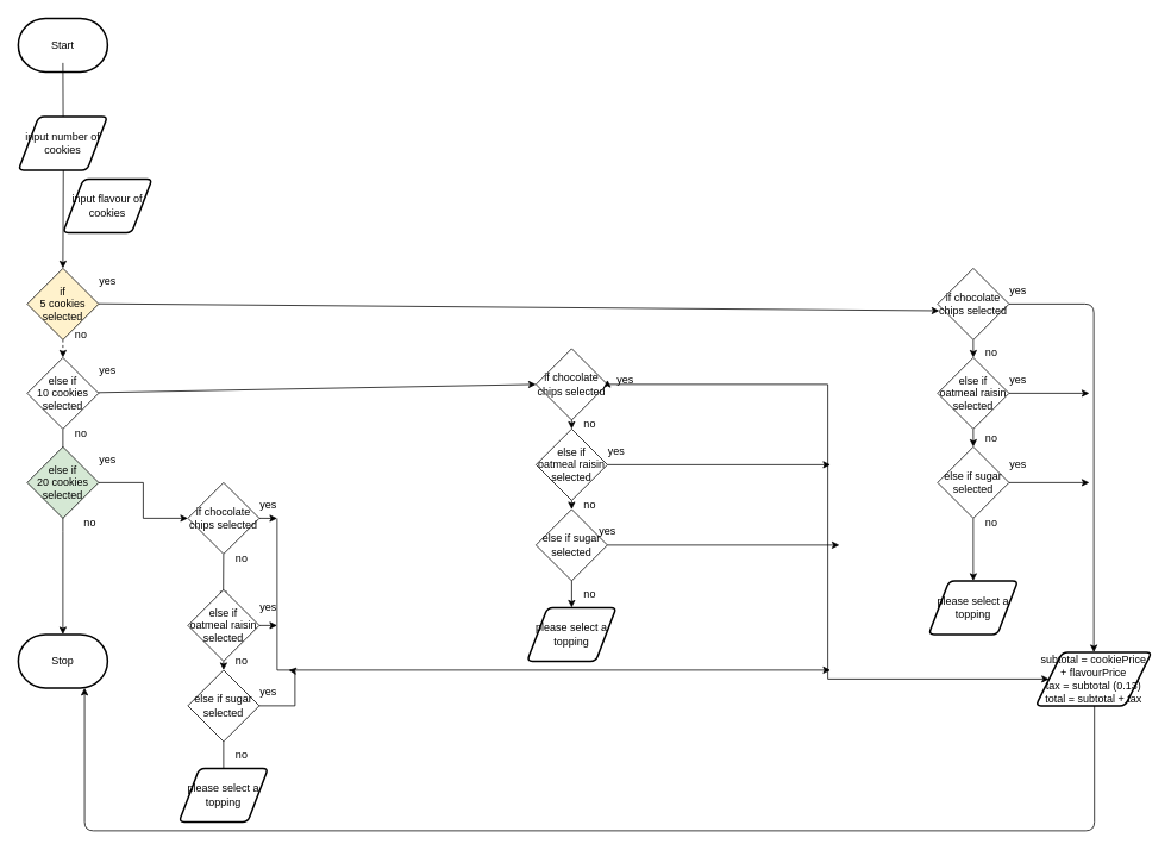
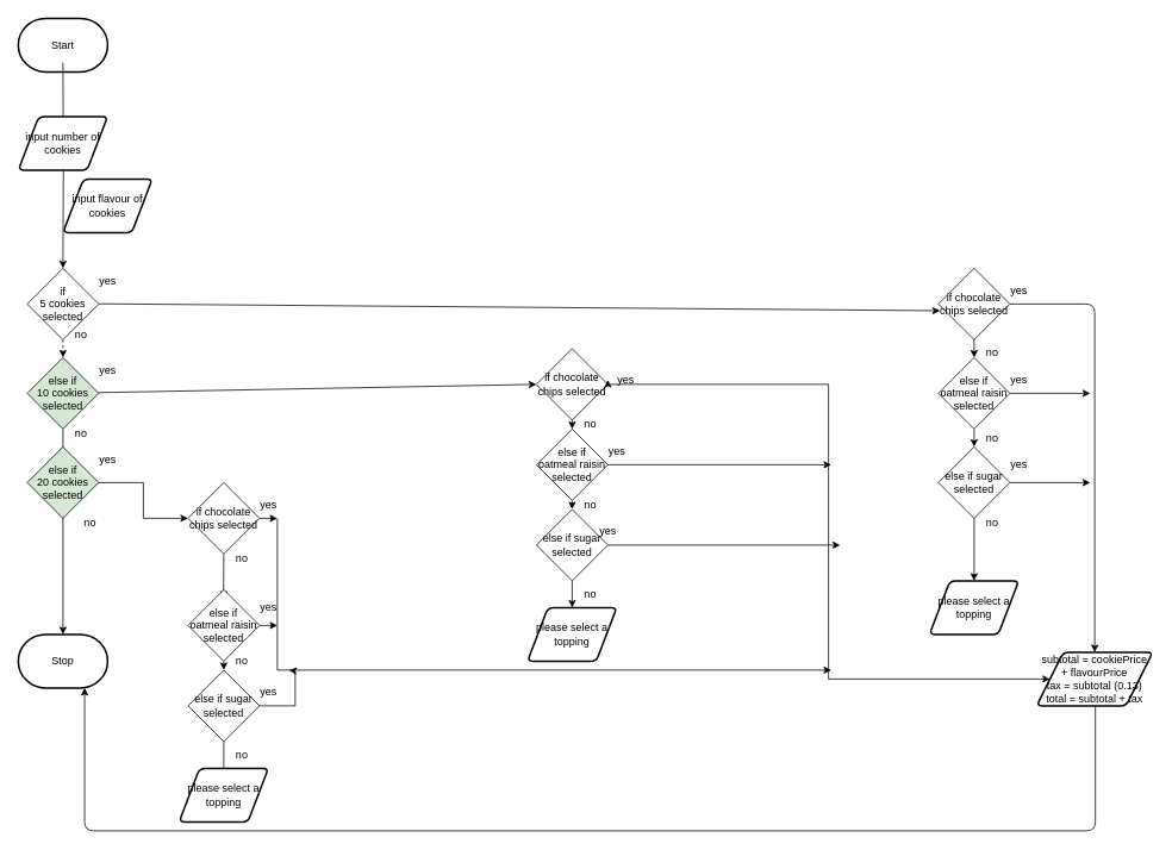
  <mxCell id="0" />
  <mxCell id="1" parent="0" />
  <mxCell id="2" style="edgeStyle=orthogonalEdgeStyle;html=1;rounded=0;" parent="1" source="22" edge="1"><mxGeometry relative="1" as="geometry"><mxPoint x="70" y="70" as="sourcePoint" /><mxPoint x="70" y="710" as="targetPoint" /></mxGeometry></mxCell>
  <mxCell id="3" value="Start" style="strokeWidth=2;html=1;shape=mxgraph.flowchart.terminator;whiteSpace=wrap;" parent="1" vertex="1"><mxGeometry x="20" y="20" width="100" height="60" as="geometry" /></mxCell>
  <mxCell id="4" value="Stop" style="strokeWidth=2;html=1;shape=mxgraph.flowchart.terminator;whiteSpace=wrap;" parent="1" vertex="1"><mxGeometry x="20" y="710" width="100" height="60" as="geometry" /></mxCell>
  <mxCell id="5" style="edgeStyle=none;html=1;entryX=0.023;entryY=0.594;entryDx=0;entryDy=0;entryPerimeter=0;" edge="1" parent="1" target="15"><mxGeometry relative="1" as="geometry"><mxPoint x="190" y="340" as="targetPoint" /><mxPoint x="109.728" y="339.728" as="sourcePoint" /></mxGeometry></mxCell>
  <mxCell id="6" style="edgeStyle=elbowEdgeStyle;html=1;rounded=0;curved=0;" edge="1" parent="1" source="7"><mxGeometry relative="1" as="geometry"><mxPoint x="210" y="580" as="targetPoint" /></mxGeometry></mxCell>
  <mxCell id="7" value="else if&lt;div&gt;20 cookies selected&lt;/div&gt;" style="rhombus;whiteSpace=wrap;html=1;fillColor=#d5e8d4;" vertex="1" parent="1"><mxGeometry x="30" y="500" width="80" height="80" as="geometry" /></mxCell>
  <mxCell id="8" value="yes" style="text;html=1;align=center;verticalAlign=middle;resizable=0;points=[];autosize=1;strokeColor=none;fillColor=none;" vertex="1" parent="1"><mxGeometry x="100" y="300" width="40" height="30" as="geometry" /></mxCell>
  <mxCell id="9" value="yes" style="text;html=1;align=center;verticalAlign=middle;resizable=0;points=[];autosize=1;strokeColor=none;fillColor=none;" vertex="1" parent="1"><mxGeometry x="100" y="500" width="40" height="30" as="geometry" /></mxCell>
  <mxCell id="10" value="no" style="text;html=1;align=center;verticalAlign=middle;resizable=0;points=[];autosize=1;strokeColor=none;fillColor=none;" vertex="1" parent="1"><mxGeometry x="80" y="570" width="40" height="30" as="geometry" /></mxCell>
  <mxCell id="11" value="no" style="text;html=1;align=center;verticalAlign=middle;resizable=0;points=[];autosize=1;strokeColor=none;fillColor=none;" vertex="1" parent="1"><mxGeometry x="70" y="360" width="40" height="30" as="geometry" /></mxCell>
  <mxCell id="12" value="no" style="text;html=1;align=center;verticalAlign=middle;resizable=0;points=[];autosize=1;strokeColor=none;fillColor=none;" vertex="1" parent="1"><mxGeometry x="70" y="470" width="40" height="30" as="geometry" /></mxCell>
  <mxCell id="13" style="edgeStyle=orthogonalEdgeStyle;html=1;entryX=0.5;entryY=0;entryDx=0;entryDy=0;" edge="1" parent="1" source="15" target="19"><mxGeometry relative="1" as="geometry"><mxPoint x="730" y="330" as="targetPoint" /></mxGeometry></mxCell>
  <mxCell id="14" style="edgeStyle=none;html=1;exitX=0.5;exitY=1;exitDx=0;exitDy=0;" edge="1" parent="1" source="15" target="27"><mxGeometry relative="1" as="geometry" /></mxCell>
  <mxCell id="15" value="if chocolate chips sele&lt;span style=&quot;font-family: monospace; font-size: 0px; text-align: start; text-wrap-mode: nowrap;&quot;&gt;%3CmxGraphModel%3E%3Croot%3E%3CmxCell%20id%3D%220%22%2F%3E%3CmxCell%20id%3D%221%22%20parent%3D%220%22%2F%3E%3CmxCell%20id%3D%222%22%20value%3D%22no%22%20style%3D%22text%3Bhtml%3D1%3Balign%3Dcenter%3BverticalAlign%3Dmiddle%3Bresizable%3D0%3Bpoints%3D%5B%5D%3Bautosize%3D1%3BstrokeColor%3Dnone%3BfillColor%3Dnone%3B%22%20vertex%3D%221%22%20parent%3D%221%22%3E%3CmxGeometry%20x%3D%22290%22%20y%3D%22860%22%20width%3D%2240%22%20height%3D%2230%22%20as%3D%22geometry%22%2F%3E%3C%2FmxCell%3E%3C%2Froot%3E%3C%2FmxGraphModel%3E&lt;/span&gt;cted" style="rhombus;whiteSpace=wrap;html=1;" vertex="1" parent="1"><mxGeometry x="1050" y="300" width="80" height="80" as="geometry" /></mxCell>
  <mxCell id="16" style="edgeStyle=elbowEdgeStyle;html=1;elbow=vertical;entryX=0.5;entryY=1;entryDx=0;entryDy=0;entryPerimeter=0;" edge="1" parent="1"><mxGeometry relative="1" as="geometry"><mxPoint x="94.25" y="770" as="targetPoint" /><mxPoint x="1225.75" y="770" as="sourcePoint" /><Array as="points"><mxPoint x="674.25" y="930" /></Array></mxGeometry></mxCell>
  <mxCell id="17" value="Text" style="edgeLabel;html=1;align=center;verticalAlign=middle;resizable=0;points=[];" vertex="1" connectable="0" parent="16"><mxGeometry x="-1" y="8" relative="1" as="geometry"><mxPoint x="-5" y="-7" as="offset" /></mxGeometry></mxCell>
  <mxCell id="18" value="Text" style="edgeLabel;html=1;align=center;verticalAlign=middle;resizable=0;points=[];" vertex="1" connectable="0" parent="16"><mxGeometry x="-1" y="11" relative="1" as="geometry"><mxPoint x="-3" y="-7" as="offset" /></mxGeometry></mxCell>
  <mxCell id="19" value="&lt;div&gt;&lt;font color=&quot;#000000&quot;&gt;subtotal = cookiePrice + flavourPrice&lt;/font&gt;&lt;/div&gt;&lt;div&gt;&lt;font color=&quot;#000000&quot;&gt;tax = subtotal (0.13)&lt;/font&gt;&lt;/div&gt;&lt;div&gt;&lt;font color=&quot;#000000&quot;&gt;total = subtotal + tax&lt;/font&gt;&lt;/div&gt;" style="shape=parallelogram;html=1;strokeWidth=2;perimeter=parallelogramPerimeter;whiteSpace=wrap;rounded=1;arcSize=12;size=0.23;" vertex="1" parent="1"><mxGeometry x="1160" y="730" width="130" height="60" as="geometry" /></mxCell>
  <mxCell id="20" value="" style="edgeStyle=orthogonalEdgeStyle;html=1;rounded=0;dashed=1;" edge="1" parent="1" source="24" target="22"><mxGeometry relative="1" as="geometry"><mxPoint x="70" y="70" as="sourcePoint" /><mxPoint x="70" y="710" as="targetPoint" /></mxGeometry></mxCell>
  <mxCell id="21" style="edgeStyle=none;html=1;entryX=0;entryY=0.5;entryDx=0;entryDy=0;" edge="1" parent="1" source="22" target="34"><mxGeometry relative="1" as="geometry" /></mxCell>
- <mxCell id="22" value="else if&lt;div&gt;10 cookies selected&lt;/div&gt;" style="rhombus;whiteSpace=wrap;html=1;" vertex="1" parent="1"><mxGeometry x="30" y="400" width="80" height="80" as="geometry" /></mxCell>
+ <mxCell id="22" value="else if&lt;div&gt;10 cookies selected&lt;/div&gt;" style="rhombus;whiteSpace=wrap;html=1;fillColor=#d5e8d4;" vertex="1" parent="1"><mxGeometry x="30" y="400" width="80" height="80" as="geometry" /></mxCell>
  <mxCell id="23" value="" style="edgeStyle=orthogonalEdgeStyle;html=1;rounded=0;" edge="1" parent="1" target="24"><mxGeometry relative="1" as="geometry"><mxPoint x="70" y="70" as="sourcePoint" /><mxPoint x="70" y="400" as="targetPoint" /></mxGeometry></mxCell>
- <mxCell id="24" value="if&lt;div&gt;5 cookies selected&lt;/div&gt;" style="rhombus;whiteSpace=wrap;html=1;fillColor=#fff2cc;" vertex="1" parent="1"><mxGeometry x="30" y="300" width="80" height="80" as="geometry" /></mxCell>
+ <mxCell id="24" value="if&lt;div&gt;5 cookies selected&lt;/div&gt;" style="rhombus;whiteSpace=wrap;html=1;" vertex="1" parent="1"><mxGeometry x="30" y="300" width="80" height="80" as="geometry" /></mxCell>
  <mxCell id="25" style="edgeStyle=none;html=1;exitX=0.5;exitY=1;exitDx=0;exitDy=0;entryX=0.5;entryY=0;entryDx=0;entryDy=0;" edge="1" parent="1" source="27" target="30"><mxGeometry relative="1" as="geometry" /></mxCell>
  <mxCell id="26" style="edgeStyle=none;html=1;" edge="1" parent="1" source="27"><mxGeometry relative="1" as="geometry"><mxPoint x="1220" y="440" as="targetPoint" /></mxGeometry></mxCell>
  <mxCell id="27" value="else if&lt;div&gt;oatmeal raisin selected&lt;/div&gt;" style="rhombus;whiteSpace=wrap;html=1;" vertex="1" parent="1"><mxGeometry x="1050" y="400" width="80" height="80" as="geometry" /></mxCell>
  <mxCell id="28" style="edgeStyle=none;html=1;" edge="1" parent="1" source="30"><mxGeometry relative="1" as="geometry"><mxPoint x="1220" y="540" as="targetPoint" /></mxGeometry></mxCell>
  <mxCell id="29" style="edgeStyle=none;html=1;" edge="1" parent="1" source="30"><mxGeometry relative="1" as="geometry"><mxPoint x="1090" y="650" as="targetPoint" /></mxGeometry></mxCell>
  <mxCell id="30" value="else if sugar selected" style="rhombus;whiteSpace=wrap;html=1;" vertex="1" parent="1"><mxGeometry x="1050" y="500" width="80" height="80" as="geometry" /></mxCell>
  <mxCell id="31" value="please select a topping" style="shape=parallelogram;html=1;strokeWidth=2;perimeter=parallelogramPerimeter;whiteSpace=wrap;rounded=1;arcSize=12;size=0.23;" vertex="1" parent="1"><mxGeometry x="590" y="680" width="100" height="60" as="geometry" /></mxCell>
  <mxCell id="32" style="edgeStyle=elbowEdgeStyle;html=1;entryX=0;entryY=0.5;entryDx=0;entryDy=0;rounded=0;curved=0;exitX=1;exitY=0.5;exitDx=0;exitDy=0;" edge="1" parent="1" source="34" target="19"><mxGeometry relative="1" as="geometry"><mxPoint x="990" y="590" as="targetPoint" /></mxGeometry></mxCell>
  <mxCell id="33" style="edgeStyle=none;html=1;exitX=0.5;exitY=1;exitDx=0;exitDy=0;entryX=0.5;entryY=0;entryDx=0;entryDy=0;" edge="1" parent="1" source="34" target="37"><mxGeometry relative="1" as="geometry" /></mxCell>
  <mxCell id="34" value="if chocolate chips sele&lt;span style=&quot;font-family: monospace; font-size: 0px; text-align: start; text-wrap-mode: nowrap;&quot;&gt;%3CmxGraphModel%3E%3Croot%3E%3CmxCell%20id%3D%220%22%2F%3E%3CmxCell%20id%3D%221%22%20parent%3D%220%22%2F%3E%3CmxCell%20id%3D%222%22%20value%3D%22no%22%20style%3D%22text%3Bhtml%3D1%3Balign%3Dcenter%3BverticalAlign%3Dmiddle%3Bresizable%3D0%3Bpoints%3D%5B%5D%3Bautosize%3D1%3BstrokeColor%3Dnone%3BfillColor%3Dnone%3B%22%20vertex%3D%221%22%20parent%3D%221%22%3E%3CmxGeometry%20x%3D%22290%22%20y%3D%22860%22%20width%3D%2240%22%20height%3D%2230%22%20as%3D%22geometry%22%2F%3E%3C%2FmxCell%3E%3C%2Froot%3E%3C%2FmxGraphModel%3E&lt;/span&gt;cted" style="rhombus;whiteSpace=wrap;html=1;" vertex="1" parent="1"><mxGeometry x="600" y="390" width="80" height="80" as="geometry" /></mxCell>
  <mxCell id="35" style="edgeStyle=none;html=1;" edge="1" parent="1" source="37"><mxGeometry relative="1" as="geometry"><mxPoint x="930" y="520" as="targetPoint" /></mxGeometry></mxCell>
  <mxCell id="36" style="edgeStyle=none;html=1;exitX=0.5;exitY=1;exitDx=0;exitDy=0;entryX=0.5;entryY=0;entryDx=0;entryDy=0;" edge="1" parent="1" source="37" target="40"><mxGeometry relative="1" as="geometry" /></mxCell>
  <mxCell id="37" value="else if&lt;div&gt;oatmeal raisin selected&lt;/div&gt;" style="rhombus;whiteSpace=wrap;html=1;" vertex="1" parent="1"><mxGeometry x="600" y="480" width="80" height="80" as="geometry" /></mxCell>
  <mxCell id="38" style="edgeStyle=none;html=1;" edge="1" parent="1" source="40"><mxGeometry relative="1" as="geometry"><mxPoint x="940" y="610" as="targetPoint" /></mxGeometry></mxCell>
  <mxCell id="39" style="edgeStyle=none;html=1;entryX=0.5;entryY=0;entryDx=0;entryDy=0;" edge="1" parent="1" source="40" target="31"><mxGeometry relative="1" as="geometry" /></mxCell>
  <mxCell id="40" value="else if sugar selected" style="rhombus;whiteSpace=wrap;html=1;" vertex="1" parent="1"><mxGeometry x="600" y="570" width="80" height="80" as="geometry" /></mxCell>
  <mxCell id="41" style="edgeStyle=elbowEdgeStyle;html=1;elbow=vertical;rounded=0;curved=0;" edge="1" parent="1"><mxGeometry relative="1" as="geometry"><mxPoint x="930" y="750" as="targetPoint" /><mxPoint x="310" y="580" as="sourcePoint" /><Array as="points"><mxPoint x="660" y="750" /></Array></mxGeometry></mxCell>
  <mxCell id="42" style="edgeStyle=none;html=1;exitX=1;exitY=0.5;exitDx=0;exitDy=0;" edge="1" parent="1" source="44"><mxGeometry relative="1" as="geometry"><mxPoint x="310" y="580.143" as="targetPoint" /></mxGeometry></mxCell>
  <mxCell id="43" style="edgeStyle=none;html=1;exitX=0.5;exitY=1;exitDx=0;exitDy=0;" edge="1" parent="1" source="44"><mxGeometry relative="1" as="geometry"><mxPoint x="249.714" y="670" as="targetPoint" /></mxGeometry></mxCell>
  <mxCell id="44" value="if chocolate chips sele&lt;span style=&quot;font-family: monospace; font-size: 0px; text-align: start; text-wrap-mode: nowrap;&quot;&gt;%3CmxGraphModel%3E%3Croot%3E%3CmxCell%20id%3D%220%22%2F%3E%3CmxCell%20id%3D%221%22%20parent%3D%220%22%2F%3E%3CmxCell%20id%3D%222%22%20value%3D%22no%22%20style%3D%22text%3Bhtml%3D1%3Balign%3Dcenter%3BverticalAlign%3Dmiddle%3Bresizable%3D0%3Bpoints%3D%5B%5D%3Bautosize%3D1%3BstrokeColor%3Dnone%3BfillColor%3Dnone%3B%22%20vertex%3D%221%22%20parent%3D%221%22%3E%3CmxGeometry%20x%3D%22290%22%20y%3D%22860%22%20width%3D%2240%22%20height%3D%2230%22%20as%3D%22geometry%22%2F%3E%3C%2FmxCell%3E%3C%2Froot%3E%3C%2FmxGraphModel%3E&lt;/span&gt;cted" style="rhombus;whiteSpace=wrap;html=1;" vertex="1" parent="1"><mxGeometry x="210" y="540" width="80" height="80" as="geometry" /></mxCell>
  <mxCell id="45" style="edgeStyle=none;html=1;" edge="1" parent="1" source="47"><mxGeometry relative="1" as="geometry"><mxPoint x="310" y="700" as="targetPoint" /></mxGeometry></mxCell>
  <mxCell id="46" style="edgeStyle=none;html=1;exitX=0.5;exitY=1;exitDx=0;exitDy=0;" edge="1" parent="1" source="47" target="50"><mxGeometry relative="1" as="geometry" /></mxCell>
  <mxCell id="47" value="else if&lt;div&gt;oatmeal raisin selected&lt;/div&gt;" style="rhombus;whiteSpace=wrap;html=1;" vertex="1" parent="1"><mxGeometry x="210" y="660" width="80" height="80" as="geometry" /></mxCell>
  <mxCell id="48" style="edgeStyle=orthogonalEdgeStyle;html=1;rounded=0;curved=0;" edge="1" parent="1" source="50"><mxGeometry relative="1" as="geometry"><mxPoint x="323" y="750" as="targetPoint" /><Array as="points"><mxPoint x="330" y="790" /><mxPoint x="330" y="751" /><mxPoint x="323" y="751" /></Array></mxGeometry></mxCell>
  <mxCell id="49" style="edgeStyle=none;html=1;" edge="1" parent="1" source="50"><mxGeometry relative="1" as="geometry"><mxPoint x="250" y="880" as="targetPoint" /></mxGeometry></mxCell>
  <mxCell id="50" value="else if sugar selected" style="rhombus;whiteSpace=wrap;html=1;" vertex="1" parent="1"><mxGeometry x="210" y="750" width="80" height="80" as="geometry" /></mxCell>
  <mxCell id="51" value="please select a topping" style="shape=parallelogram;html=1;strokeWidth=2;perimeter=parallelogramPerimeter;whiteSpace=wrap;rounded=1;arcSize=12;size=0.23;" vertex="1" parent="1"><mxGeometry x="200" y="860" width="100" height="60" as="geometry" /></mxCell>
  <mxCell id="52" value="please select a topping" style="shape=parallelogram;html=1;strokeWidth=2;perimeter=parallelogramPerimeter;whiteSpace=wrap;rounded=1;arcSize=12;size=0.23;" vertex="1" parent="1"><mxGeometry x="1040" y="650" width="100" height="60" as="geometry" /></mxCell>
  <mxCell id="53" value="yes" style="text;html=1;align=center;verticalAlign=middle;resizable=0;points=[];autosize=1;strokeColor=none;fillColor=none;" vertex="1" parent="1"><mxGeometry x="280" y="550" width="40" height="30" as="geometry" /></mxCell>
  <mxCell id="54" value="yes" style="text;html=1;align=center;verticalAlign=middle;resizable=0;points=[];autosize=1;strokeColor=none;fillColor=none;" vertex="1" parent="1"><mxGeometry x="1120" y="410" width="40" height="30" as="geometry" /></mxCell>
  <mxCell id="55" value="yes" style="text;html=1;align=center;verticalAlign=middle;resizable=0;points=[];autosize=1;strokeColor=none;fillColor=none;" vertex="1" parent="1"><mxGeometry x="1120" y="310" width="40" height="30" as="geometry" /></mxCell>
  <mxCell id="56" value="yes" style="text;html=1;align=center;verticalAlign=middle;resizable=0;points=[];autosize=1;strokeColor=none;fillColor=none;" vertex="1" parent="1"><mxGeometry x="660" y="580" width="40" height="30" as="geometry" /></mxCell>
  <mxCell id="57" value="yes" style="text;html=1;align=center;verticalAlign=middle;resizable=0;points=[];autosize=1;strokeColor=none;fillColor=none;" vertex="1" parent="1"><mxGeometry x="670" y="490" width="40" height="30" as="geometry" /></mxCell>
  <mxCell id="58" value="" style="edgeStyle=elbowEdgeStyle;html=1;entryX=0;entryY=0.5;entryDx=0;entryDy=0;rounded=0;curved=0;" edge="1" parent="1" source="34" target="59"><mxGeometry relative="1" as="geometry"><mxPoint x="1171" y="760" as="targetPoint" /><mxPoint x="680" y="430" as="sourcePoint" /></mxGeometry></mxCell>
  <mxCell id="59" value="yes" style="text;html=1;align=center;verticalAlign=middle;resizable=0;points=[];autosize=1;strokeColor=none;fillColor=none;" vertex="1" parent="1"><mxGeometry x="680" y="410" width="40" height="30" as="geometry" /></mxCell>
  <mxCell id="60" value="yes" style="text;html=1;align=center;verticalAlign=middle;resizable=0;points=[];autosize=1;strokeColor=none;fillColor=none;" vertex="1" parent="1"><mxGeometry x="1120" y="505" width="40" height="30" as="geometry" /></mxCell>
  <mxCell id="61" value="no" style="text;html=1;align=center;verticalAlign=middle;resizable=0;points=[];autosize=1;strokeColor=none;fillColor=none;" vertex="1" parent="1"><mxGeometry x="640" y="460" width="40" height="30" as="geometry" /></mxCell>
  <mxCell id="62" value="no" style="text;html=1;align=center;verticalAlign=middle;resizable=0;points=[];autosize=1;strokeColor=none;fillColor=none;" vertex="1" parent="1"><mxGeometry x="640" y="550" width="40" height="30" as="geometry" /></mxCell>
  <mxCell id="63" value="no" style="text;html=1;align=center;verticalAlign=middle;resizable=0;points=[];autosize=1;strokeColor=none;fillColor=none;" vertex="1" parent="1"><mxGeometry x="640" y="650" width="40" height="30" as="geometry" /></mxCell>
  <mxCell id="64" value="no" style="text;html=1;align=center;verticalAlign=middle;resizable=0;points=[];autosize=1;strokeColor=none;fillColor=none;" vertex="1" parent="1"><mxGeometry x="1090" y="380" width="40" height="30" as="geometry" /></mxCell>
  <mxCell id="65" value="no" style="text;html=1;align=center;verticalAlign=middle;resizable=0;points=[];autosize=1;strokeColor=none;fillColor=none;" vertex="1" parent="1"><mxGeometry x="1090" y="475" width="40" height="30" as="geometry" /></mxCell>
  <mxCell id="66" value="no" style="text;html=1;align=center;verticalAlign=middle;resizable=0;points=[];autosize=1;strokeColor=none;fillColor=none;" vertex="1" parent="1"><mxGeometry x="1090" y="570" width="40" height="30" as="geometry" /></mxCell>
  <mxCell id="67" value="input number of cookies" style="shape=parallelogram;html=1;strokeWidth=2;perimeter=parallelogramPerimeter;whiteSpace=wrap;rounded=1;arcSize=12;size=0.23;" vertex="1" parent="1"><mxGeometry x="20" y="130" width="100" height="60" as="geometry" /></mxCell>
  <mxCell id="68" value="input flavour of cookies" style="shape=parallelogram;html=1;strokeWidth=2;perimeter=parallelogramPerimeter;whiteSpace=wrap;rounded=1;arcSize=12;size=0.23;" vertex="1" parent="1"><mxGeometry x="70" y="200" width="100" height="60" as="geometry" /></mxCell>
  <mxCell id="69" value="yes" style="text;html=1;align=center;verticalAlign=middle;resizable=0;points=[];autosize=1;strokeColor=none;fillColor=none;" vertex="1" parent="1"><mxGeometry x="100" y="400" width="40" height="30" as="geometry" /></mxCell>
  <mxCell id="70" value="no" style="text;html=1;align=center;verticalAlign=middle;resizable=0;points=[];autosize=1;strokeColor=none;fillColor=none;" vertex="1" parent="1"><mxGeometry x="250" y="610" width="40" height="30" as="geometry" /></mxCell>
  <mxCell id="71" value="yes" style="text;html=1;align=center;verticalAlign=middle;resizable=0;points=[];autosize=1;strokeColor=none;fillColor=none;" vertex="1" parent="1"><mxGeometry x="280" y="665" width="40" height="30" as="geometry" /></mxCell>
  <mxCell id="72" value="no" style="text;html=1;align=center;verticalAlign=middle;resizable=0;points=[];autosize=1;strokeColor=none;fillColor=none;" vertex="1" parent="1"><mxGeometry x="250" y="725" width="40" height="30" as="geometry" /></mxCell>
  <mxCell id="73" value="yes" style="text;html=1;align=center;verticalAlign=middle;resizable=0;points=[];autosize=1;strokeColor=none;fillColor=none;" vertex="1" parent="1"><mxGeometry x="280" y="760" width="40" height="30" as="geometry" /></mxCell>
  <mxCell id="74" value="no" style="text;html=1;align=center;verticalAlign=middle;resizable=0;points=[];autosize=1;strokeColor=none;fillColor=none;" vertex="1" parent="1"><mxGeometry x="250" y="830" width="40" height="30" as="geometry" /></mxCell>
